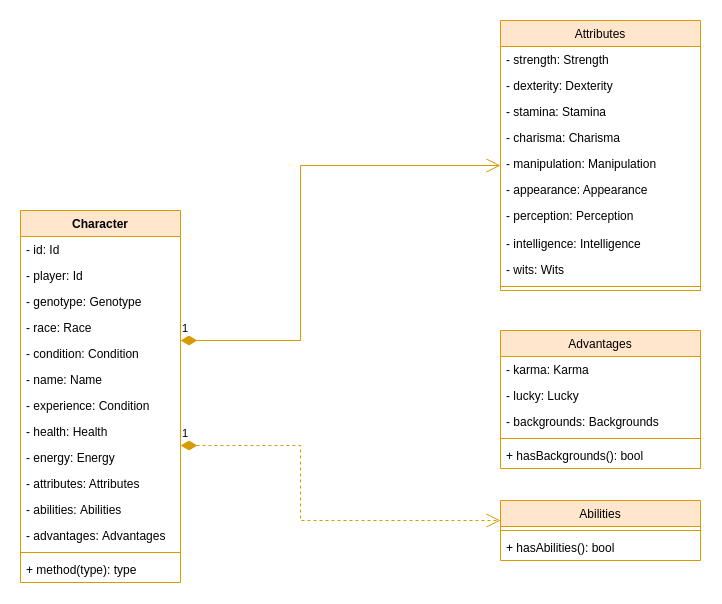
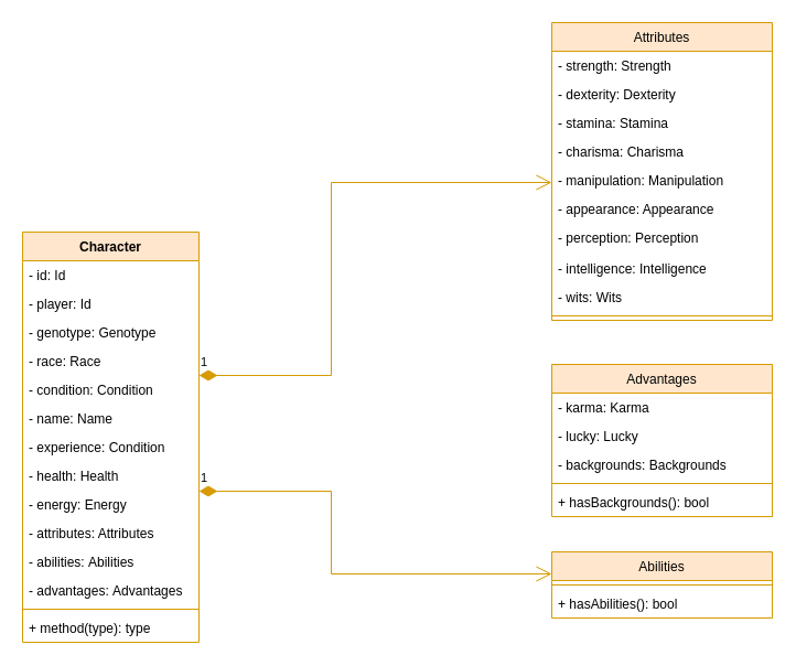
  <mxCell id="0" />
  <mxCell id="1" parent="0" />
  <mxCell id="2" value="Abilities" style="swimlane;fontStyle=0;align=center;verticalAlign=top;childLayout=stackLayout;horizontal=1;startSize=26;horizontalStack=0;resizeParent=1;resizeParentMax=0;resizeLast=0;collapsible=1;marginBottom=0;fillColor=#ffe6cc;strokeColor=#d79b00;" vertex="1" parent="1"><mxGeometry x="500" y="500" width="200" height="60" as="geometry" /></mxCell>
  <mxCell id="3" value="" style="line;strokeWidth=1;fillColor=#ffe6cc;align=left;verticalAlign=middle;spacingTop=-1;spacingLeft=3;spacingRight=3;rotatable=0;labelPosition=right;points=[];portConstraint=eastwest;strokeColor=#d79b00;" vertex="1" parent="2"><mxGeometry y="26" width="200" height="8" as="geometry" /></mxCell>
  <mxCell id="4" value="+ hasAbilities(): bool" style="text;strokeColor=none;fillColor=none;align=left;verticalAlign=top;spacingLeft=4;spacingRight=4;overflow=hidden;rotatable=0;points=[[0,0.5],[1,0.5]];portConstraint=eastwest;" vertex="1" parent="2"><mxGeometry y="34" width="200" height="26" as="geometry" /></mxCell>
  <mxCell id="5" value="Attributes" style="swimlane;fontStyle=0;align=center;verticalAlign=top;childLayout=stackLayout;horizontal=1;startSize=26;horizontalStack=0;resizeParent=1;resizeParentMax=0;resizeLast=0;collapsible=1;marginBottom=0;fillColor=#ffe6cc;strokeColor=#d79b00;" vertex="1" parent="1"><mxGeometry x="500" y="20" width="200" height="270" as="geometry" /></mxCell>
  <mxCell id="6" value="- strength: Strength" style="text;strokeColor=none;fillColor=none;align=left;verticalAlign=top;spacingLeft=4;spacingRight=4;overflow=hidden;rotatable=0;points=[[0,0.5],[1,0.5]];portConstraint=eastwest;" vertex="1" parent="5"><mxGeometry y="26" width="200" height="26" as="geometry" /></mxCell>
  <mxCell id="7" value="- dexterity: Dexterity" style="text;strokeColor=none;fillColor=none;align=left;verticalAlign=top;spacingLeft=4;spacingRight=4;overflow=hidden;rotatable=0;points=[[0,0.5],[1,0.5]];portConstraint=eastwest;" vertex="1" parent="5"><mxGeometry y="52" width="200" height="26" as="geometry" /></mxCell>
  <mxCell id="8" value="- stamina: Stamina" style="text;strokeColor=none;fillColor=none;align=left;verticalAlign=top;spacingLeft=4;spacingRight=4;overflow=hidden;rotatable=0;points=[[0,0.5],[1,0.5]];portConstraint=eastwest;" vertex="1" parent="5"><mxGeometry y="78" width="200" height="26" as="geometry" /></mxCell>
  <mxCell id="9" value="- charisma: Charisma" style="text;strokeColor=none;fillColor=none;align=left;verticalAlign=top;spacingLeft=4;spacingRight=4;overflow=hidden;rotatable=0;points=[[0,0.5],[1,0.5]];portConstraint=eastwest;" vertex="1" parent="5"><mxGeometry y="104" width="200" height="26" as="geometry" /></mxCell>
  <mxCell id="10" value="- manipulation: Manipulation" style="text;strokeColor=none;fillColor=none;align=left;verticalAlign=top;spacingLeft=4;spacingRight=4;overflow=hidden;rotatable=0;points=[[0,0.5],[1,0.5]];portConstraint=eastwest;" vertex="1" parent="5"><mxGeometry y="130" width="200" height="26" as="geometry" /></mxCell>
  <mxCell id="11" value="- appearance: Appearance" style="text;strokeColor=none;fillColor=none;align=left;verticalAlign=top;spacingLeft=4;spacingRight=4;overflow=hidden;rotatable=0;points=[[0,0.5],[1,0.5]];portConstraint=eastwest;" vertex="1" parent="5"><mxGeometry y="156" width="200" height="26" as="geometry" /></mxCell>
  <mxCell id="12" value="- perception: Perception" style="text;strokeColor=none;fillColor=none;align=left;verticalAlign=top;spacingLeft=4;spacingRight=4;overflow=hidden;rotatable=0;points=[[0,0.5],[1,0.5]];portConstraint=eastwest;" vertex="1" parent="5"><mxGeometry y="182" width="200" height="28" as="geometry" /></mxCell>
  <mxCell id="13" value="- intelligence: Intelligence" style="text;strokeColor=none;fillColor=none;align=left;verticalAlign=top;spacingLeft=4;spacingRight=4;overflow=hidden;rotatable=0;points=[[0,0.5],[1,0.5]];portConstraint=eastwest;" vertex="1" parent="5"><mxGeometry y="210" width="200" height="26" as="geometry" /></mxCell>
  <mxCell id="14" value="- wits: Wits" style="text;strokeColor=none;fillColor=none;align=left;verticalAlign=top;spacingLeft=4;spacingRight=4;overflow=hidden;rotatable=0;points=[[0,0.5],[1,0.5]];portConstraint=eastwest;" vertex="1" parent="5"><mxGeometry y="236" width="200" height="26" as="geometry" /></mxCell>
  <mxCell id="15" value="" style="line;strokeWidth=1;fillColor=#ffe6cc;align=left;verticalAlign=middle;spacingTop=-1;spacingLeft=3;spacingRight=3;rotatable=0;labelPosition=right;points=[];portConstraint=eastwest;strokeColor=#d79b00;" vertex="1" parent="5"><mxGeometry y="262" width="200" height="8" as="geometry" /></mxCell>
  <mxCell id="16" value="Character" style="swimlane;fontStyle=1;align=center;verticalAlign=top;childLayout=stackLayout;horizontal=1;startSize=26;horizontalStack=0;resizeParent=1;resizeParentMax=0;resizeLast=0;collapsible=1;marginBottom=0;fillColor=#ffe6cc;strokeColor=#d79b00;" vertex="1" parent="1"><mxGeometry x="20" y="210" width="160" height="372" as="geometry" /></mxCell>
  <mxCell id="17" value="- id: Id" style="text;strokeColor=none;fillColor=none;align=left;verticalAlign=top;spacingLeft=4;spacingRight=4;overflow=hidden;rotatable=0;points=[[0,0.5],[1,0.5]];portConstraint=eastwest;" vertex="1" parent="16"><mxGeometry y="26" width="160" height="26" as="geometry" /></mxCell>
  <mxCell id="18" value="- player: Id" style="text;strokeColor=none;fillColor=none;align=left;verticalAlign=top;spacingLeft=4;spacingRight=4;overflow=hidden;rotatable=0;points=[[0,0.5],[1,0.5]];portConstraint=eastwest;" vertex="1" parent="16"><mxGeometry y="52" width="160" height="26" as="geometry" /></mxCell>
  <mxCell id="19" value="- genotype: Genotype" style="text;strokeColor=none;fillColor=none;align=left;verticalAlign=top;spacingLeft=4;spacingRight=4;overflow=hidden;rotatable=0;points=[[0,0.5],[1,0.5]];portConstraint=eastwest;" vertex="1" parent="16"><mxGeometry y="78" width="160" height="26" as="geometry" /></mxCell>
  <mxCell id="20" value="- race: Race" style="text;strokeColor=none;fillColor=none;align=left;verticalAlign=top;spacingLeft=4;spacingRight=4;overflow=hidden;rotatable=0;points=[[0,0.5],[1,0.5]];portConstraint=eastwest;" vertex="1" parent="16"><mxGeometry y="104" width="160" height="26" as="geometry" /></mxCell>
  <mxCell id="21" value="- condition: Condition" style="text;strokeColor=none;fillColor=none;align=left;verticalAlign=top;spacingLeft=4;spacingRight=4;overflow=hidden;rotatable=0;points=[[0,0.5],[1,0.5]];portConstraint=eastwest;" vertex="1" parent="16"><mxGeometry y="130" width="160" height="26" as="geometry" /></mxCell>
  <mxCell id="22" value="- name: Name" style="text;strokeColor=none;fillColor=none;align=left;verticalAlign=top;spacingLeft=4;spacingRight=4;overflow=hidden;rotatable=0;points=[[0,0.5],[1,0.5]];portConstraint=eastwest;" vertex="1" parent="16"><mxGeometry y="156" width="160" height="26" as="geometry" /></mxCell>
  <mxCell id="23" value="- experience: Condition" style="text;strokeColor=none;fillColor=none;align=left;verticalAlign=top;spacingLeft=4;spacingRight=4;overflow=hidden;rotatable=0;points=[[0,0.5],[1,0.5]];portConstraint=eastwest;" vertex="1" parent="16"><mxGeometry y="182" width="160" height="26" as="geometry" /></mxCell>
  <mxCell id="24" value="- health: Health" style="text;strokeColor=none;fillColor=none;align=left;verticalAlign=top;spacingLeft=4;spacingRight=4;overflow=hidden;rotatable=0;points=[[0,0.5],[1,0.5]];portConstraint=eastwest;" vertex="1" parent="16"><mxGeometry y="208" width="160" height="26" as="geometry" /></mxCell>
  <mxCell id="25" value="- energy: Energy" style="text;strokeColor=none;fillColor=none;align=left;verticalAlign=top;spacingLeft=4;spacingRight=4;overflow=hidden;rotatable=0;points=[[0,0.5],[1,0.5]];portConstraint=eastwest;" vertex="1" parent="16"><mxGeometry y="234" width="160" height="26" as="geometry" /></mxCell>
  <mxCell id="26" value="- attributes: Attributes" style="text;strokeColor=none;fillColor=none;align=left;verticalAlign=top;spacingLeft=4;spacingRight=4;overflow=hidden;rotatable=0;points=[[0,0.5],[1,0.5]];portConstraint=eastwest;" vertex="1" parent="16"><mxGeometry y="260" width="160" height="26" as="geometry" /></mxCell>
  <mxCell id="27" value="- abilities: Abilities" style="text;strokeColor=none;fillColor=none;align=left;verticalAlign=top;spacingLeft=4;spacingRight=4;overflow=hidden;rotatable=0;points=[[0,0.5],[1,0.5]];portConstraint=eastwest;" vertex="1" parent="16"><mxGeometry y="286" width="160" height="26" as="geometry" /></mxCell>
  <mxCell id="28" value="- advantages: Advantages" style="text;strokeColor=none;fillColor=none;align=left;verticalAlign=top;spacingLeft=4;spacingRight=4;overflow=hidden;rotatable=0;points=[[0,0.5],[1,0.5]];portConstraint=eastwest;" vertex="1" parent="16"><mxGeometry y="312" width="160" height="26" as="geometry" /></mxCell>
  <mxCell id="29" value="" style="line;strokeWidth=1;fillColor=#ffe6cc;align=left;verticalAlign=middle;spacingTop=-1;spacingLeft=3;spacingRight=3;rotatable=0;labelPosition=right;points=[];portConstraint=eastwest;strokeColor=#d79b00;" vertex="1" parent="16"><mxGeometry y="338" width="160" height="8" as="geometry" /></mxCell>
  <mxCell id="30" value="+ method(type): type" style="text;strokeColor=none;fillColor=none;align=left;verticalAlign=top;spacingLeft=4;spacingRight=4;overflow=hidden;rotatable=0;points=[[0,0.5],[1,0.5]];portConstraint=eastwest;" vertex="1" parent="16"><mxGeometry y="346" width="160" height="26" as="geometry" /></mxCell>
  <mxCell id="31" value="1" style="endArrow=open;html=1;endSize=12;startArrow=diamondThin;startSize=14;startFill=1;edgeStyle=orthogonalEdgeStyle;align=left;verticalAlign=bottom;rounded=0;fillColor=#ffe6cc;strokeColor=#d79b00;" edge="1" parent="1" source="16" target="5"><mxGeometry x="-1" y="3" relative="1" as="geometry"><mxPoint x="470" y="505" as="sourcePoint" /><mxPoint x="570" y="314" as="targetPoint" /><Array as="points"><mxPoint x="300" y="340" /><mxPoint x="300" y="165" /></Array></mxGeometry></mxCell>
  <mxCell id="32" value="Advantages" style="swimlane;fontStyle=0;align=center;verticalAlign=top;childLayout=stackLayout;horizontal=1;startSize=26;horizontalStack=0;resizeParent=1;resizeParentMax=0;resizeLast=0;collapsible=1;marginBottom=0;fillColor=#ffe6cc;strokeColor=#d79b00;" vertex="1" parent="1"><mxGeometry x="500" y="330" width="200" height="138" as="geometry" /></mxCell>
  <mxCell id="33" value="- karma: Karma" style="text;strokeColor=none;fillColor=none;align=left;verticalAlign=top;spacingLeft=4;spacingRight=4;overflow=hidden;rotatable=0;points=[[0,0.5],[1,0.5]];portConstraint=eastwest;" vertex="1" parent="32"><mxGeometry y="26" width="200" height="26" as="geometry" /></mxCell>
  <mxCell id="34" value="- lucky: Lucky" style="text;strokeColor=none;fillColor=none;align=left;verticalAlign=top;spacingLeft=4;spacingRight=4;overflow=hidden;rotatable=0;points=[[0,0.5],[1,0.5]];portConstraint=eastwest;" vertex="1" parent="32"><mxGeometry y="52" width="200" height="26" as="geometry" /></mxCell>
  <mxCell id="35" value="- backgrounds: Backgrounds" style="text;strokeColor=none;fillColor=none;align=left;verticalAlign=top;spacingLeft=4;spacingRight=4;overflow=hidden;rotatable=0;points=[[0,0.5],[1,0.5]];portConstraint=eastwest;" vertex="1" parent="32"><mxGeometry y="78" width="200" height="26" as="geometry" /></mxCell>
  <mxCell id="36" value="" style="line;strokeWidth=1;fillColor=#ffe6cc;align=left;verticalAlign=middle;spacingTop=-1;spacingLeft=3;spacingRight=3;rotatable=0;labelPosition=right;points=[];portConstraint=eastwest;strokeColor=#d79b00;" vertex="1" parent="32"><mxGeometry y="104" width="200" height="8" as="geometry" /></mxCell>
  <mxCell id="37" value="+ hasBackgrounds(): bool" style="text;strokeColor=none;fillColor=none;align=left;verticalAlign=top;spacingLeft=4;spacingRight=4;overflow=hidden;rotatable=0;points=[[0,0.5],[1,0.5]];portConstraint=eastwest;" vertex="1" parent="32"><mxGeometry y="112" width="200" height="26" as="geometry" /></mxCell>
- <mxCell id="38" value="1" style="endArrow=open;html=1;endSize=12;startArrow=diamondThin;startSize=14;startFill=1;edgeStyle=orthogonalEdgeStyle;align=left;verticalAlign=bottom;rounded=0;fillColor=#ffe6cc;strokeColor=#d79b00;dashed=1;" edge="1" parent="1" source="16" target="2"><mxGeometry x="-1" y="3" relative="1" as="geometry"><mxPoint x="340" y="565" as="sourcePoint" /><mxPoint x="535" y="565" as="targetPoint" /><Array as="points"><mxPoint x="300" y="445" /><mxPoint x="300" y="520" /></Array></mxGeometry></mxCell>
+ <mxCell id="38" value="1" style="endArrow=open;html=1;endSize=12;startArrow=diamondThin;startSize=14;startFill=1;edgeStyle=orthogonalEdgeStyle;align=left;verticalAlign=bottom;rounded=0;fillColor=#ffe6cc;strokeColor=#d79b00;" edge="1" parent="1" source="16" target="2"><mxGeometry x="-1" y="3" relative="1" as="geometry"><mxPoint x="340" y="565" as="sourcePoint" /><mxPoint x="535" y="565" as="targetPoint" /><Array as="points"><mxPoint x="300" y="445" /><mxPoint x="300" y="520" /></Array></mxGeometry></mxCell>
